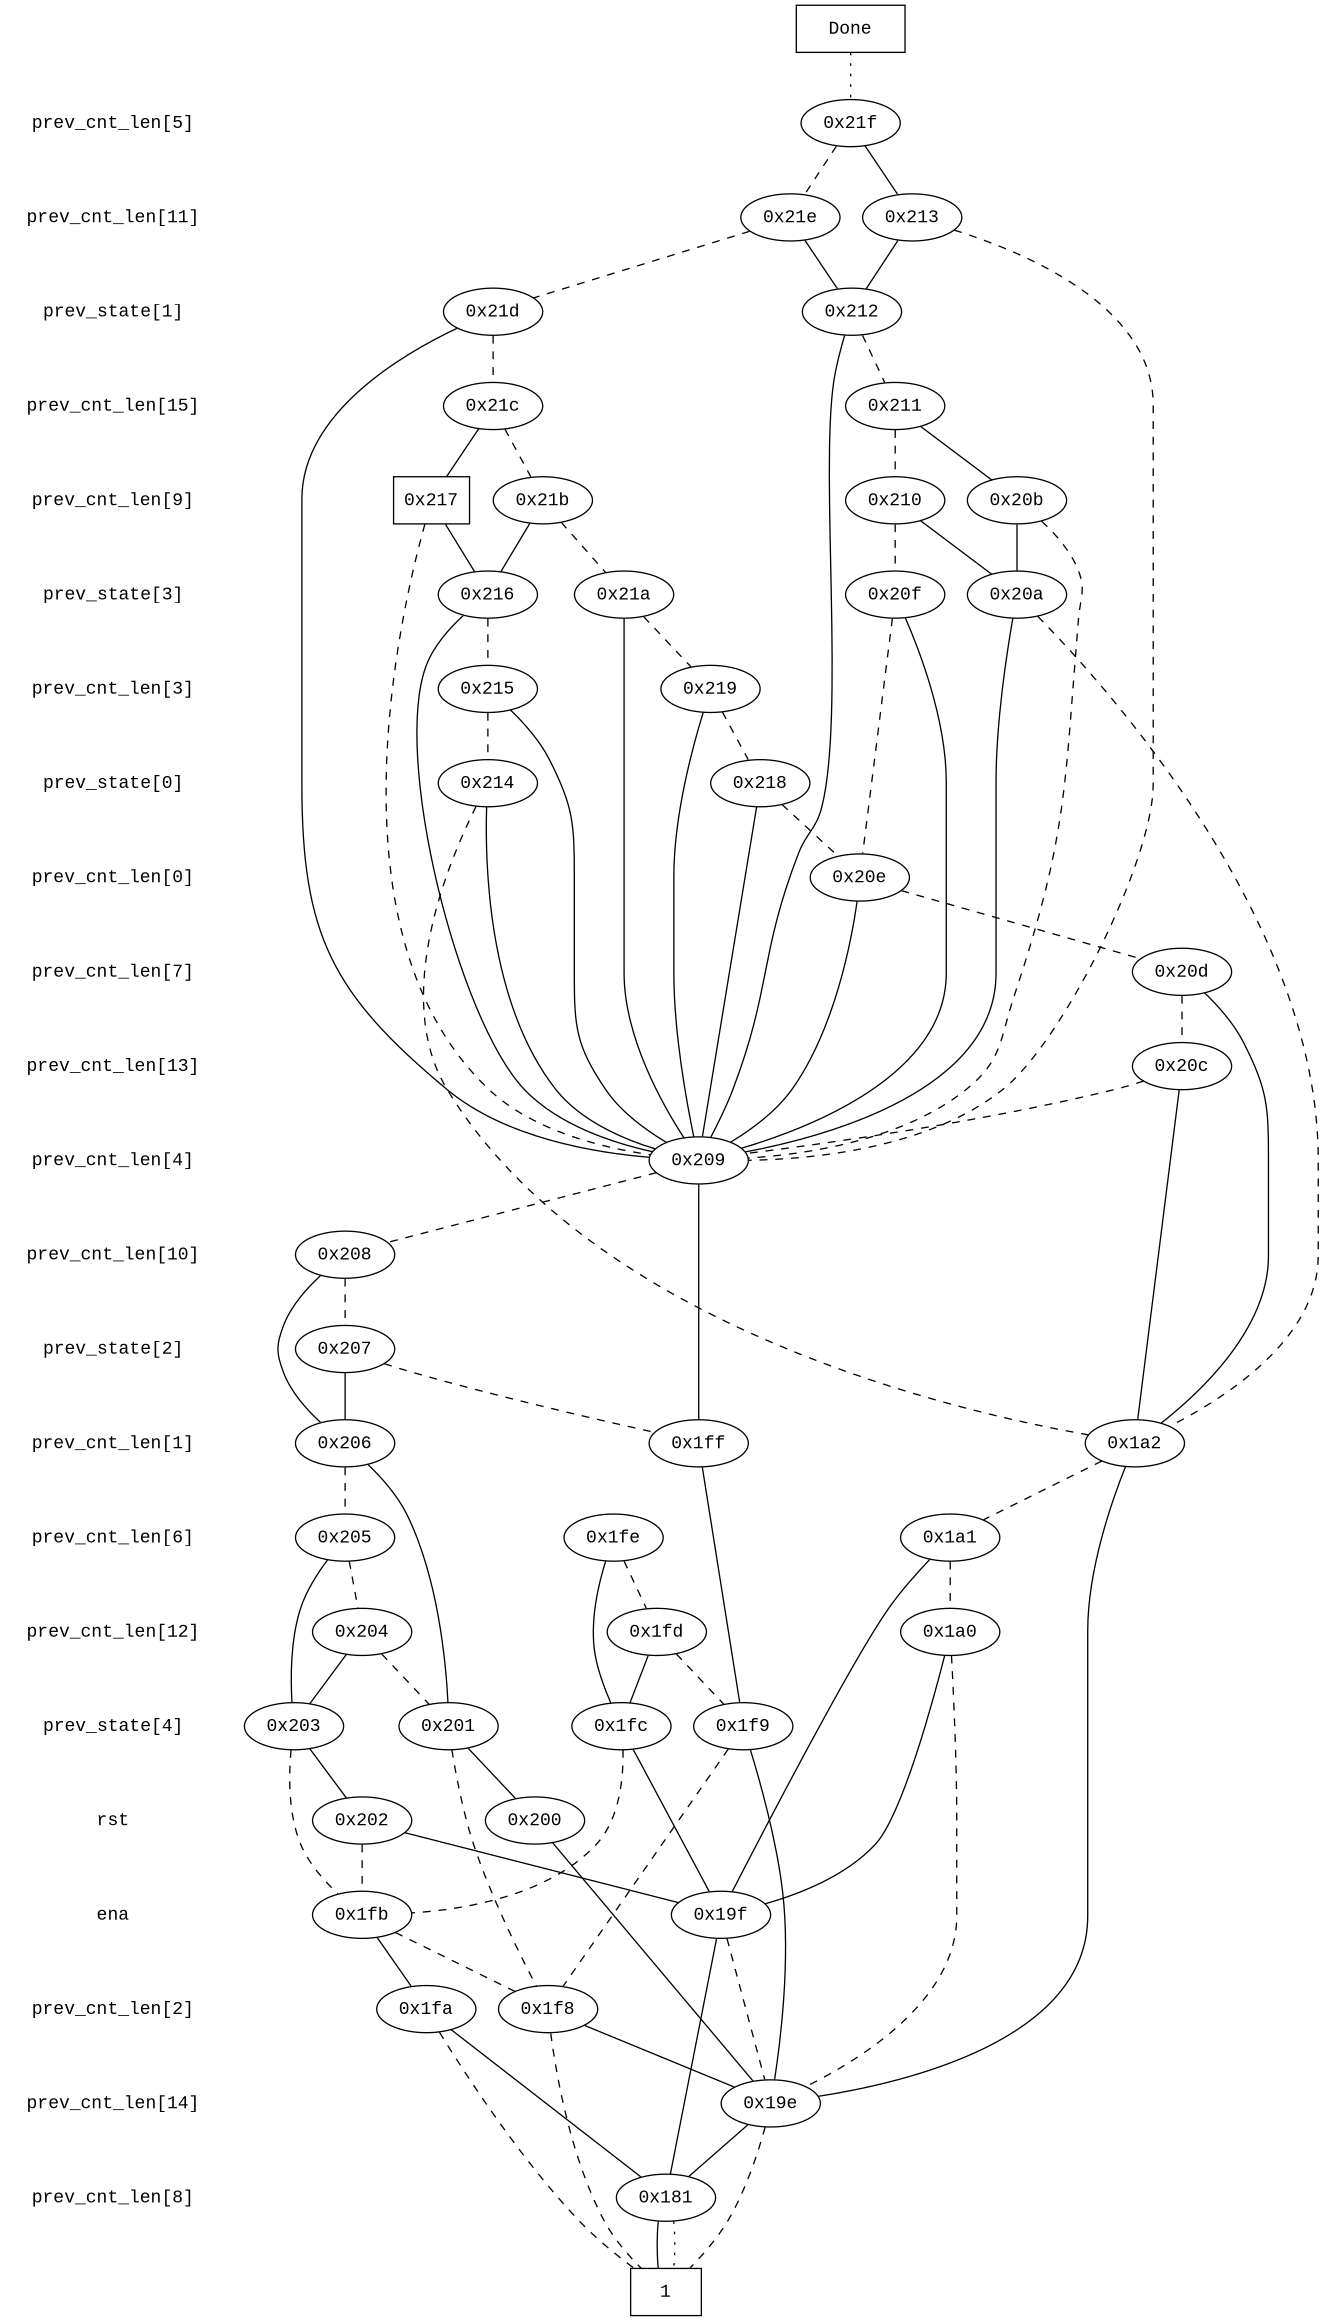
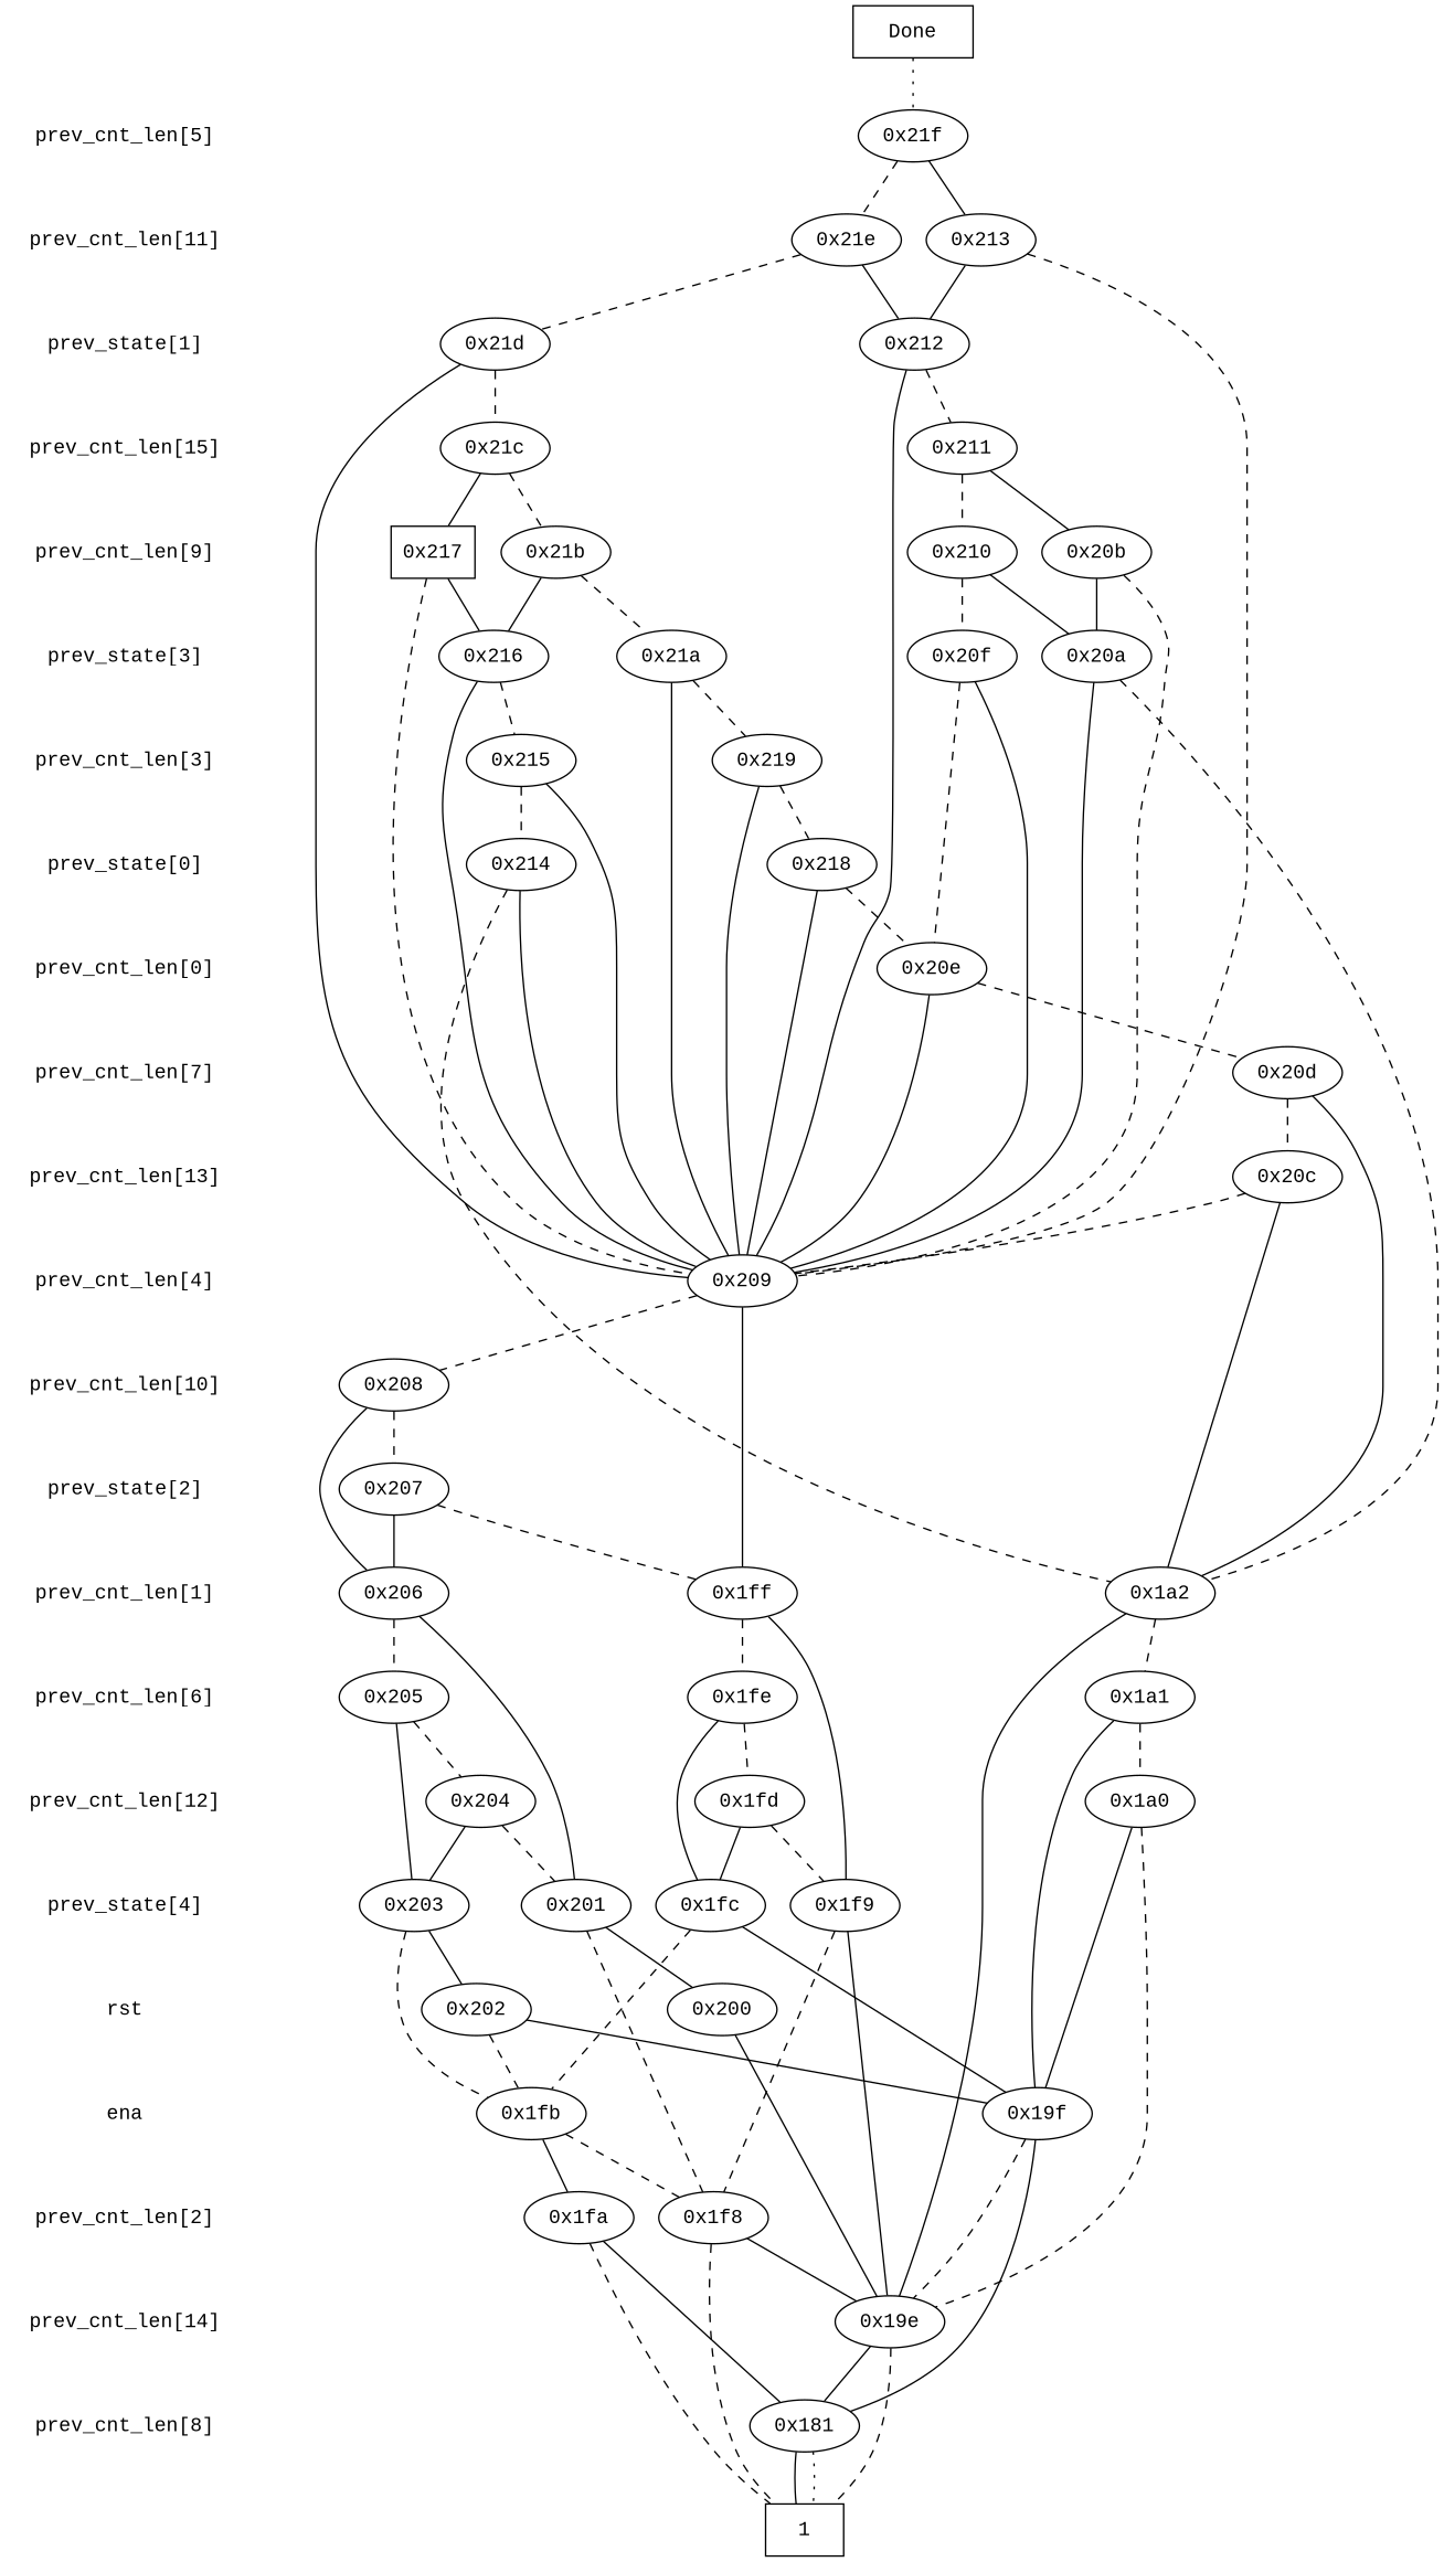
  digraph {
    fontname="Liberation Mono"
    node [fontname="Liberation Mono"]
    edge [dir=none fontname="Liberation Mono"]
    "CONST NODES" [shape=plaintext style=invis]
    " prev_cnt_len[5] " [shape=plaintext]
    " prev_cnt_len[11] " [shape=plaintext]
    " prev_state[1] " [shape=plaintext]
    " prev_cnt_len[15] " [shape=plaintext]
    " prev_cnt_len[9] " [shape=plaintext]
    " prev_state[3] " [shape=plaintext]
    " prev_cnt_len[3] " [shape=plaintext]
    " prev_state[0] " [shape=plaintext]
    " prev_cnt_len[0] " [shape=plaintext]
    " prev_cnt_len[7] " [shape=plaintext]
    " prev_cnt_len[13] " [shape=plaintext]
    " prev_cnt_len[4] " [shape=plaintext]
    " prev_cnt_len[10] " [shape=plaintext]
    " prev_state[2] " [shape=plaintext]
    " prev_cnt_len[1] " [shape=plaintext]
    " prev_cnt_len[6] " [shape=plaintext]
    " prev_cnt_len[12] " [shape=plaintext]
    " prev_state[4] " [shape=plaintext]
    " rst " [shape=plaintext]
    " ena " [shape=plaintext]
    " prev_cnt_len[2] " [shape=plaintext]
    " prev_cnt_len[14] " [shape=plaintext]
    " prev_cnt_len[8] " [shape=plaintext]
    "  Done  " [shape=box]
    "0x21f"
    "0x21e"
    "0x213"
    "0x212"
    "0x21d"
    "0x211"
    "0x21c"
    "0x21b"
    "0x20b"
    "0x217" [shape=box]
    "0x210"
    "0x20a"
    "0x20f"
    "0x216"
    "0x21a"
    "0x215"
    "0x219"
    "0x214"
    "0x218"
    "0x20e"
    "0x20d"
    "0x20c"
    "0x209"
    "0x208"
    "0x207"
    "0x206"
    "0x1a2"
    "0x1ff"
    "0x205"
    "0x1fe"
    "0x1a1"
    "0x204"
    "0x1fd"
    "0x1a0"
    "0x1f9"
    "0x201"
    "0x203"
    "0x1fc"
    "0x200"
    "0x202"
    "0x1fb"
    "0x19f"
    "0x1fa"
    "0x1f8"
    "0x19e"
    "0x181"
    n72 [label=1 shape=box]
    subgraph sub_1 {
      "CONST NODES"
      " prev_cnt_len[5] "
      " prev_cnt_len[11] "
      " prev_state[1] "
      " prev_cnt_len[15] "
      " prev_cnt_len[9] "
      " prev_state[3] "
      " prev_cnt_len[3] "
      " prev_state[0] "
      " prev_cnt_len[0] "
      " prev_cnt_len[7] "
      " prev_cnt_len[13] "
      " prev_cnt_len[4] "
      " prev_cnt_len[10] "
      " prev_state[2] "
      " prev_cnt_len[1] "
      " prev_cnt_len[6] "
      " prev_cnt_len[12] "
      " prev_state[4] "
      " rst "
      " ena "
      " prev_cnt_len[2] "
      " prev_cnt_len[14] "
      " prev_cnt_len[8] "
    }
    subgraph sub_2 {
      rank=same
      "  Done  "
    }
    subgraph sub_3 {
      rank=same
      " prev_cnt_len[5] "
      "0x21f"
    }
    subgraph sub_4 {
      rank=same
      " prev_cnt_len[11] "
      "0x21e"
      "0x213"
    }
    subgraph sub_5 {
      rank=same
      " prev_state[1] "
      "0x212"
      "0x21d"
    }
    subgraph sub_6 {
      rank=same
      " prev_cnt_len[15] "
      "0x211"
      "0x21c"
    }
    subgraph sub_7 {
      rank=same
      " prev_cnt_len[9] "
      "0x21b"
      "0x20b"
      "0x217"
      "0x210"
    }
    subgraph sub_8 {
      rank=same
      " prev_state[3] "
      "0x20a"
      "0x20f"
      "0x216"
      "0x21a"
    }
    subgraph sub_9 {
      rank=same
      " prev_cnt_len[3] "
      "0x215"
      "0x219"
    }
    subgraph sub_10 {
      rank=same
      " prev_state[0] "
      "0x214"
      "0x218"
    }
    subgraph sub_11 {
      rank=same
      " prev_cnt_len[0] "
      "0x20e"
    }
    subgraph sub_12 {
      rank=same
      " prev_cnt_len[7] "
      "0x20d"
    }
    subgraph sub_13 {
      rank=same
      " prev_cnt_len[13] "
      "0x20c"
    }
    subgraph sub_14 {
      rank=same
      " prev_cnt_len[4] "
      "0x209"
    }
    subgraph sub_15 {
      rank=same
      " prev_cnt_len[10] "
      "0x208"
    }
    subgraph sub_16 {
      rank=same
      " prev_state[2] "
      "0x207"
    }
    subgraph sub_17 {
      rank=same
      " prev_cnt_len[1] "
      "0x206"
      "0x1a2"
      "0x1ff"
    }
    subgraph sub_18 {
      rank=same
      " prev_cnt_len[6] "
      "0x205"
      "0x1fe"
      "0x1a1"
    }
    subgraph sub_19 {
      rank=same
      " prev_cnt_len[12] "
      "0x204"
      "0x1fd"
      "0x1a0"
    }
    subgraph sub_20 {
      rank=same
      " prev_state[4] "
      "0x1f9"
      "0x201"
      "0x203"
      "0x1fc"
    }
    subgraph sub_21 {
      rank=same
      " rst "
      "0x200"
      "0x202"
    }
    subgraph sub_22 {
      rank=same
      " ena "
      "0x1fb"
      "0x19f"
    }
    subgraph sub_23 {
      rank=same
      " prev_cnt_len[2] "
      "0x1fa"
      "0x1f8"
    }
    subgraph sub_24 {
      rank=same
      " prev_cnt_len[14] "
      "0x19e"
    }
    subgraph sub_25 {
      rank=same
      " prev_cnt_len[8] "
      "0x181"
    }
    subgraph sub_26 {
      rank=same
      "CONST NODES"
      subgraph sub_27 {
        rank=same
        n72
      }
    }
    " prev_cnt_len[5] " -> " prev_cnt_len[11] " [style=invis]
    " prev_cnt_len[11] " -> " prev_state[1] " [style=invis]
    " prev_state[1] " -> " prev_cnt_len[15] " [style=invis]
    " prev_cnt_len[15] " -> " prev_cnt_len[9] " [style=invis]
    " prev_cnt_len[9] " -> " prev_state[3] " [style=invis]
    " prev_state[3] " -> " prev_cnt_len[3] " [style=invis]
    " prev_cnt_len[3] " -> " prev_state[0] " [style=invis]
    " prev_state[0] " -> " prev_cnt_len[0] " [style=invis]
    " prev_cnt_len[0] " -> " prev_cnt_len[7] " [style=invis]
    " prev_cnt_len[7] " -> " prev_cnt_len[13] " [style=invis]
    " prev_cnt_len[13] " -> " prev_cnt_len[4] " [style=invis]
    " prev_cnt_len[4] " -> " prev_cnt_len[10] " [style=invis]
    " prev_cnt_len[10] " -> " prev_state[2] " [style=invis]
    " prev_state[2] " -> " prev_cnt_len[1] " [style=invis]
    " prev_cnt_len[1] " -> " prev_cnt_len[6] " [style=invis]
    " prev_cnt_len[6] " -> " prev_cnt_len[12] " [style=invis]
    " prev_cnt_len[12] " -> " prev_state[4] " [style=invis]
    " prev_state[4] " -> " rst " [style=invis]
    " rst " -> " ena " [style=invis]
    " ena " -> " prev_cnt_len[2] " [style=invis]
    " prev_cnt_len[2] " -> " prev_cnt_len[14] " [style=invis]
    " prev_cnt_len[14] " -> " prev_cnt_len[8] " [style=invis]
    " prev_cnt_len[8] " -> "CONST NODES" [style=invis]
    "  Done  " -> "0x21f" [style=dotted]
    "0x21f" -> "0x21e" [style=dashed]
    "0x21f" -> "0x213"
    "0x21e" -> "0x212"
    "0x21e" -> "0x21d" [style=dashed]
    "0x213" -> "0x212"
    "0x213" -> "0x209" [style=dashed]
    "0x212" -> "0x211" [style=dashed]
    "0x212" -> "0x209"
    "0x21d" -> "0x21c" [style=dashed]
    "0x21d" -> "0x209"
    "0x211" -> "0x20b"
    "0x211" -> "0x210" [style=dashed]
    "0x21c" -> "0x21b" [style=dashed]
    "0x21c" -> "0x217"
    "0x21b" -> "0x216"
    "0x21b" -> "0x21a" [style=dashed]
    "0x20b" -> "0x20a"
    "0x20b" -> "0x209" [style=dashed]
    "0x217" -> "0x216"
    "0x217" -> "0x209" [style=dashed]
    "0x210" -> "0x20a"
    "0x210" -> "0x20f" [style=dashed]
    "0x20a" -> "0x209"
    "0x20a" -> "0x1a2" [style=dashed]
    "0x20f" -> "0x20e" [style=dashed]
    "0x20f" -> "0x209"
    "0x216" -> "0x215" [style=dashed]
    "0x216" -> "0x209"
    "0x21a" -> "0x219" [style=dashed]
    "0x21a" -> "0x209"
    "0x215" -> "0x214" [style=dashed]
    "0x215" -> "0x209"
    "0x219" -> "0x218" [style=dashed]
    "0x219" -> "0x209"
    "0x214" -> "0x209"
    "0x214" -> "0x1a2" [style=dashed]
    "0x218" -> "0x20e" [style=dashed]
    "0x218" -> "0x209"
    "0x20e" -> "0x20d" [style=dashed]
    "0x20e" -> "0x209"
    "0x20d" -> "0x20c" [style=dashed]
    "0x20d" -> "0x1a2"
    "0x20c" -> "0x209" [style=dashed]
    "0x20c" -> "0x1a2"
    "0x209" -> "0x208" [style=dashed]
    "0x209" -> "0x1ff"
    "0x208" -> "0x207" [style=dashed]
    "0x208" -> "0x206"
    "0x207" -> "0x206"
    "0x207" -> "0x1ff" [style=dashed]
    "0x206" -> "0x205" [style=dashed]
    "0x206" -> "0x201"
    "0x1a2" -> "0x1a1" [style=dashed]
    "0x1a2" -> "0x19e"
+   "0x1ff" -> "0x1fe" [style=dashed]
    "0x1ff" -> "0x1f9"
    "0x205" -> "0x204" [style=dashed]
    "0x205" -> "0x203"
    "0x1fe" -> "0x1fd" [style=dashed]
    "0x1fe" -> "0x1fc"
    "0x1a1" -> "0x1a0" [style=dashed]
    "0x1a1" -> "0x19f"
    "0x204" -> "0x201" [style=dashed]
    "0x204" -> "0x203"
    "0x1fd" -> "0x1f9" [style=dashed]
    "0x1fd" -> "0x1fc"
    "0x1a0" -> "0x19f"
    "0x1a0" -> "0x19e" [style=dashed]
    "0x1f9" -> "0x1f8" [style=dashed]
    "0x1f9" -> "0x19e"
    "0x201" -> "0x200"
    "0x201" -> "0x1f8" [style=dashed]
    "0x203" -> "0x202"
    "0x203" -> "0x1fb" [style=dashed]
    "0x1fc" -> "0x1fb" [style=dashed]
    "0x1fc" -> "0x19f"
    "0x200" -> "0x19e"
    "0x202" -> "0x1fb" [style=dashed]
    "0x202" -> "0x19f"
    "0x1fb" -> "0x1fa"
    "0x1fb" -> "0x1f8" [style=dashed]
    "0x19f" -> "0x19e" [style=dashed]
    "0x19f" -> "0x181"
    "0x1fa" -> "0x181"
    "0x1fa" -> n72 [style=dashed]
    "0x1f8" -> "0x19e"
    "0x1f8" -> n72 [style=dashed]
    "0x19e" -> "0x181"
    "0x19e" -> n72 [style=dashed]
    "0x181" -> n72
    "0x181" -> n72 [style=dotted]
  }
